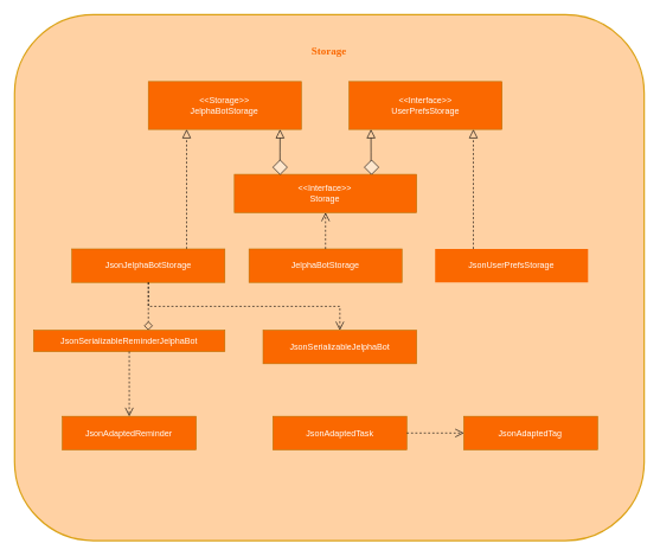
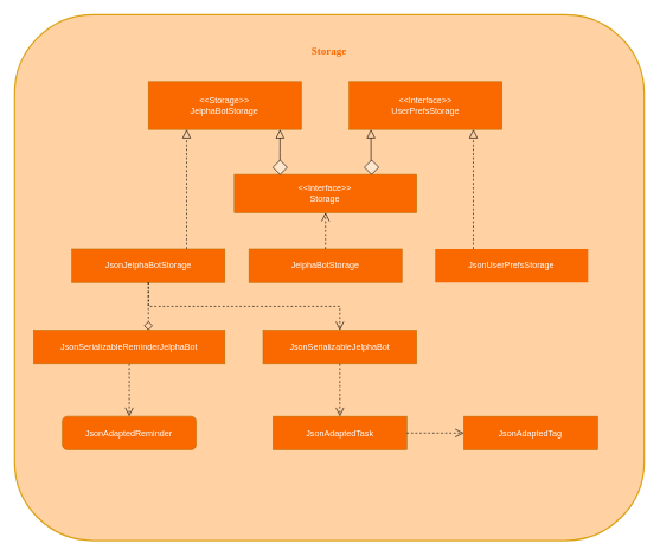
  <mxCell id="0" />
  <mxCell id="1" parent="0" />
  <mxCell id="2" value="" style="group;fontColor=#FFFFFF;" parent="1" vertex="1" connectable="0"><mxGeometry x="20" y="20" width="886.27" height="740" as="geometry" /></mxCell>
  <mxCell id="3" value="" style="rounded=1;whiteSpace=wrap;html=1;strokeColor=#d79b00;strokeWidth=2;fillColor=#FFcc99;opacity=90;fontColor=#FFFFFF;" parent="2" vertex="1"><mxGeometry width="886.27" height="740.0" as="geometry" /></mxCell>
  <mxCell id="4" value="&lt;font style=&quot;font-size: 15px&quot; face=&quot;Verdana&quot;&gt;&lt;b&gt;Storage&lt;/b&gt;&lt;/font&gt;" style="text;html=1;strokeColor=none;fillColor=none;align=center;verticalAlign=middle;whiteSpace=wrap;rounded=0;opacity=90;fontColor=#Fa6800;" parent="2" vertex="1"><mxGeometry x="425.932" y="42.87" width="34.418" height="17.209" as="geometry" /></mxCell>
  <mxCell id="5" value="&amp;lt;&amp;lt;Interface&amp;gt;&amp;gt;&lt;br&gt;UserPrefsStorage" style="rounded=0;whiteSpace=wrap;html=1;strokeWidth=1;fillColor=#Fa6800;strokeColor=#BD7000;fontColor=#FFFFFF;" parent="2" vertex="1"><mxGeometry x="470.905" y="94.182" width="215.271" height="67.273" as="geometry" /></mxCell>
  <mxCell id="6" value="&amp;lt;&amp;lt;Storage&amp;gt;&amp;gt;&lt;br&gt;JelphaBotStorage" style="rounded=0;whiteSpace=wrap;html=1;strokeWidth=1;fillColor=#Fa6800;strokeColor=#BD7000;fontColor=#FFFFFF;" parent="2" vertex="1"><mxGeometry x="188.362" y="94.182" width="215.271" height="67.273" as="geometry" /></mxCell>
  <mxCell id="7" style="edgeStyle=orthogonalEdgeStyle;rounded=0;orthogonalLoop=1;jettySize=auto;html=1;exitX=0.25;exitY=0;exitDx=0;exitDy=0;entryX=0.861;entryY=1.001;entryDx=0;entryDy=0;entryPerimeter=0;endArrow=block;endFill=0;endSize=10;fontColor=#FFFFFF;" parent="2" source="9" target="6" edge="1"><mxGeometry relative="1" as="geometry" /></mxCell>
  <mxCell id="8" style="edgeStyle=orthogonalEdgeStyle;rounded=0;orthogonalLoop=1;jettySize=auto;html=1;exitX=0.75;exitY=0;exitDx=0;exitDy=0;entryX=0.143;entryY=1;entryDx=0;entryDy=0;entryPerimeter=0;endArrow=block;endFill=0;endSize=10;fontColor=#FFFFFF;" parent="2" source="9" target="5" edge="1"><mxGeometry relative="1" as="geometry" /></mxCell>
  <mxCell id="9" value="&amp;lt;&amp;lt;Interface&amp;gt;&amp;gt;&lt;br&gt;Storage" style="rounded=0;whiteSpace=wrap;html=1;strokeWidth=1;fillColor=#Fa6800;strokeColor=#BD7000;fontColor=#FFFFFF;" parent="2" vertex="1"><mxGeometry x="309.452" y="224.691" width="256.495" height="53.818" as="geometry" /></mxCell>
  <mxCell id="10" style="edgeStyle=orthogonalEdgeStyle;rounded=0;orthogonalLoop=1;jettySize=auto;html=1;exitX=0.75;exitY=0;exitDx=0;exitDy=0;entryX=0.25;entryY=1;entryDx=0;entryDy=0;endArrow=block;endFill=0;endSize=10;dashed=1;fontColor=#FFFFFF;" parent="2" source="11" target="6" edge="1"><mxGeometry relative="1" as="geometry" /></mxCell>
  <mxCell id="11" value="JsonJelphaBotStorage" style="rounded=0;whiteSpace=wrap;html=1;strokeWidth=1;fillColor=#Fa6800;strokeColor=#BD7000;fontColor=#FFFFFF;" parent="2" vertex="1"><mxGeometry x="80.727" y="329.636" width="215.271" height="47.091" as="geometry" /></mxCell>
  <mxCell id="12" value="JelphaBotStorage" style="rounded=0;whiteSpace=wrap;html=1;strokeWidth=1;fillColor=#Fa6800;strokeColor=#BD7000;fontColor=#FFFFFF;" parent="2" vertex="1"><mxGeometry x="330.06" y="329.636" width="215.271" height="47.091" as="geometry" /></mxCell>
  <mxCell id="13" style="edgeStyle=orthogonalEdgeStyle;rounded=0;orthogonalLoop=1;jettySize=auto;html=1;exitX=0.25;exitY=0;exitDx=0;exitDy=0;endArrow=block;endFill=0;endSize=10;dashed=1;fontColor=#FFFFFF;" parent="2" source="14" edge="1"><mxGeometry relative="1" as="geometry"><mxPoint x="645.812" y="161.455" as="targetPoint" /></mxGeometry></mxCell>
  <mxCell id="14" value="JsonUserPrefsStorage" style="rounded=0;whiteSpace=wrap;html=1;strokeWidth=1;fillColor=#Fa6800;strokeColor=none;fontColor=#FFFFFF;" parent="2" vertex="1"><mxGeometry x="591.995" y="329.636" width="215.271" height="47.091" as="geometry" /></mxCell>
- <mxCell id="15" value="JsonSerializableReminderJelphaBot" style="rounded=0;whiteSpace=wrap;html=1;strokeWidth=1;fillColor=#Fa6800;strokeColor=#BD7000;fontColor=#FFFFFF;" parent="2" vertex="1"><mxGeometry x="26.909" y="444.0" width="269.089" height="30" as="geometry" /></mxCell>
+ <mxCell id="15" value="JsonSerializableReminderJelphaBot" style="rounded=0;whiteSpace=wrap;html=1;strokeWidth=1;fillColor=#Fa6800;strokeColor=#BD7000;fontColor=#FFFFFF;" parent="2" vertex="1"><mxGeometry x="26.909" y="444.0" width="269.089" height="47.091" as="geometry" /></mxCell>
  <mxCell id="16" style="edgeStyle=orthogonalEdgeStyle;rounded=0;orthogonalLoop=1;jettySize=auto;html=1;exitX=0.5;exitY=1;exitDx=0;exitDy=0;endArrow=diamond;endFill=0;dashed=1;entryX=0.6;entryY=-0.001;entryDx=0;entryDy=0;entryPerimeter=0;endSize=10;fontColor=#FFFFFF;" parent="2" source="11" target="15" edge="1"><mxGeometry relative="1" as="geometry"><mxPoint x="188.362" y="442.655" as="targetPoint" /><Array as="points" /></mxGeometry></mxCell>
- <mxCell id="17" value="JsonAdaptedReminder" style="rounded=0;whiteSpace=wrap;html=1;strokeWidth=1;fillColor=#Fa6800;strokeColor=#BD7000;fontColor=#FFFFFF;" parent="2" vertex="1"><mxGeometry x="67.272" y="565.091" width="188.362" height="47.091" as="geometry" /></mxCell>
+ <mxCell id="17" value="JsonAdaptedReminder" style="whiteSpace=wrap;html=1;strokeWidth=1;fillColor=#Fa6800;strokeColor=#BD7000;fontColor=#FFFFFF;rounded=1;" parent="2" vertex="1"><mxGeometry x="67.272" y="565.091" width="188.362" height="47.091" as="geometry" /></mxCell>
  <mxCell id="18" style="edgeStyle=orthogonalEdgeStyle;rounded=0;orthogonalLoop=1;jettySize=auto;html=1;exitX=0.5;exitY=1;exitDx=0;exitDy=0;entryX=0.5;entryY=0;entryDx=0;entryDy=0;dashed=1;endArrow=open;endFill=0;endSize=10;fontColor=#FFFFFF;" parent="2" source="15" target="17" edge="1"><mxGeometry relative="1" as="geometry" /></mxCell>
  <mxCell id="19" value="JsonSerializableJelphaBot" style="rounded=0;whiteSpace=wrap;html=1;strokeWidth=1;fillColor=#Fa6800;strokeColor=#BD7000;fontColor=#FFFFFF;" parent="2" vertex="1"><mxGeometry x="349.815" y="444.0" width="216.132" height="47.091" as="geometry" /></mxCell>
  <mxCell id="20" style="edgeStyle=orthogonalEdgeStyle;rounded=0;orthogonalLoop=1;jettySize=auto;html=1;exitX=0.5;exitY=1;exitDx=0;exitDy=0;entryX=0.5;entryY=0;entryDx=0;entryDy=0;endArrow=open;endFill=0;dashed=1;endSize=10;fontColor=#FFFFFF;" parent="2" source="11" target="19" edge="1"><mxGeometry relative="1" as="geometry"><Array as="points"><mxPoint x="188.362" y="410.364" /><mxPoint x="457.451" y="410.364" /></Array></mxGeometry></mxCell>
  <mxCell id="21" value="JsonAdaptedTask" style="rounded=0;whiteSpace=wrap;html=1;strokeWidth=1;fillColor=#Fa6800;strokeColor=#BD7000;fontColor=#FFFFFF;" parent="2" vertex="1"><mxGeometry x="363.7" y="565.091" width="188.362" height="47.091" as="geometry" /></mxCell>
+ <mxCell id="22" style="edgeStyle=orthogonalEdgeStyle;rounded=0;orthogonalLoop=1;jettySize=auto;html=1;exitX=0.5;exitY=1;exitDx=0;exitDy=0;entryX=0.5;entryY=0;entryDx=0;entryDy=0;dashed=1;endArrow=open;endFill=0;endSize=10;fontColor=#FFFFFF;" parent="2" source="19" target="21" edge="1"><mxGeometry relative="1" as="geometry" /></mxCell>
  <mxCell id="23" value="JsonAdaptedTag" style="rounded=0;whiteSpace=wrap;html=1;strokeWidth=1;fillColor=#Fa6800;strokeColor=#BD7000;fontColor=#FFFFFF;" parent="2" vertex="1"><mxGeometry x="632.358" y="565.091" width="188.362" height="47.091" as="geometry" /></mxCell>
  <mxCell id="24" style="edgeStyle=orthogonalEdgeStyle;rounded=0;orthogonalLoop=1;jettySize=auto;html=1;exitX=1;exitY=0.5;exitDx=0;exitDy=0;entryX=0;entryY=0.5;entryDx=0;entryDy=0;dashed=1;endArrow=open;endFill=0;endSize=10;fontColor=#FFFFFF;" parent="2" source="21" target="23" edge="1"><mxGeometry relative="1" as="geometry" /></mxCell>
  <mxCell id="25" value="" style="rhombus;whiteSpace=wrap;html=1;strokeColor=#000000;strokeWidth=1;fillColor=#FFE6CC;rotation=90;fontColor=#FFFFFF;" parent="2" vertex="1"><mxGeometry x="492.432" y="204.603" width="20.182" height="20.182" as="geometry" /></mxCell>
  <mxCell id="26" value="" style="rhombus;whiteSpace=wrap;html=1;strokeColor=#000000;strokeWidth=1;fillColor=#FFE6CC;rotation=90;fontColor=#FFFFFF;" parent="2" vertex="1"><mxGeometry x="363.7" y="204.603" width="20.182" height="20.182" as="geometry" /></mxCell>
  <mxCell id="27" style="edgeStyle=orthogonalEdgeStyle;rounded=0;orthogonalLoop=1;jettySize=auto;html=1;exitX=0.5;exitY=0;exitDx=0;exitDy=0;entryX=0.5;entryY=1;entryDx=0;entryDy=0;dashed=1;endArrow=open;endFill=0;endSize=10;fontColor=#FFFFFF;" edge="1" parent="2" source="12" target="9"><mxGeometry relative="1" as="geometry"><mxPoint x="467.881" y="501.091" as="sourcePoint" /><mxPoint x="467.881" y="575.091" as="targetPoint" /></mxGeometry></mxCell>
